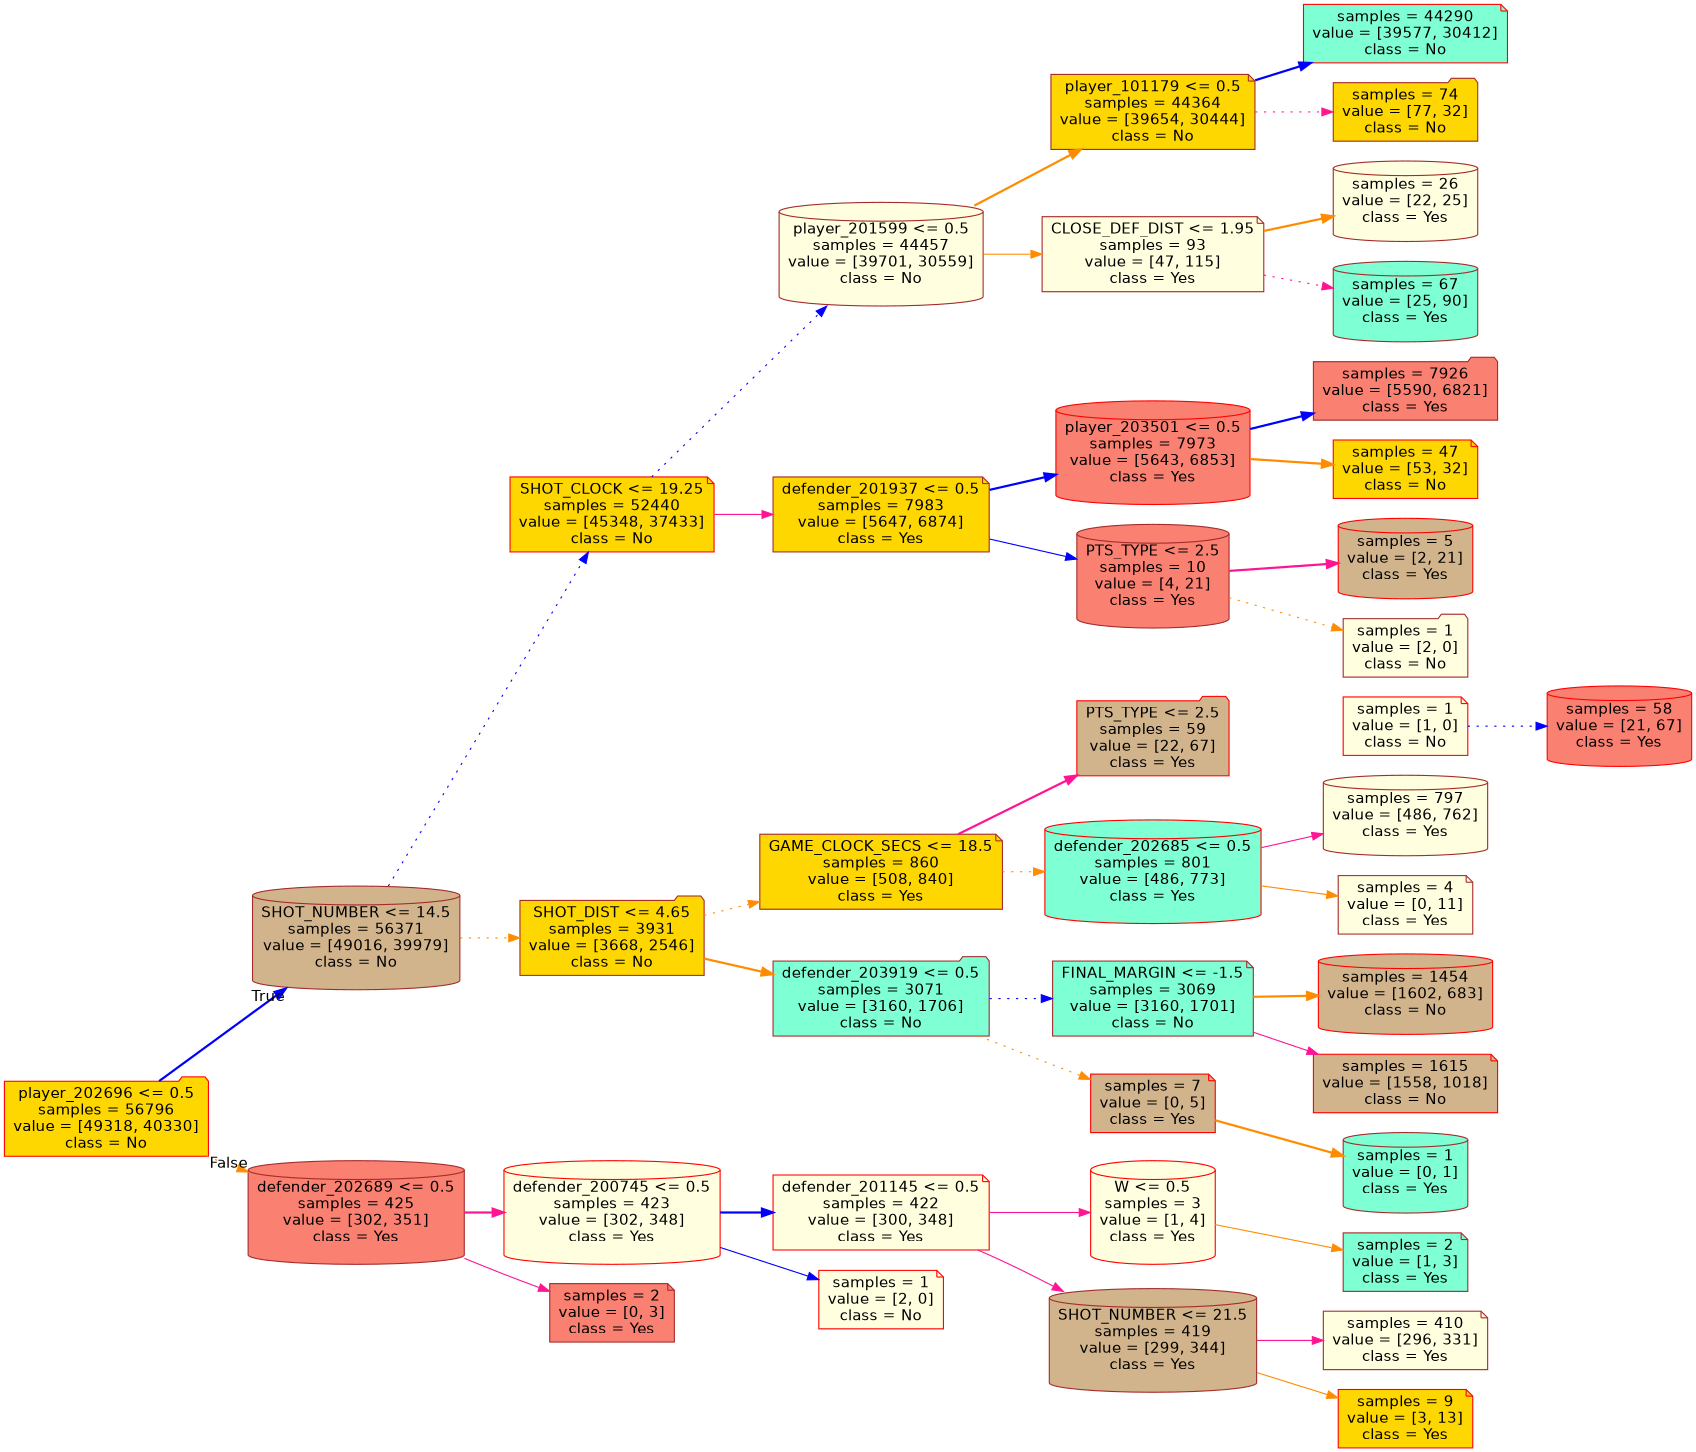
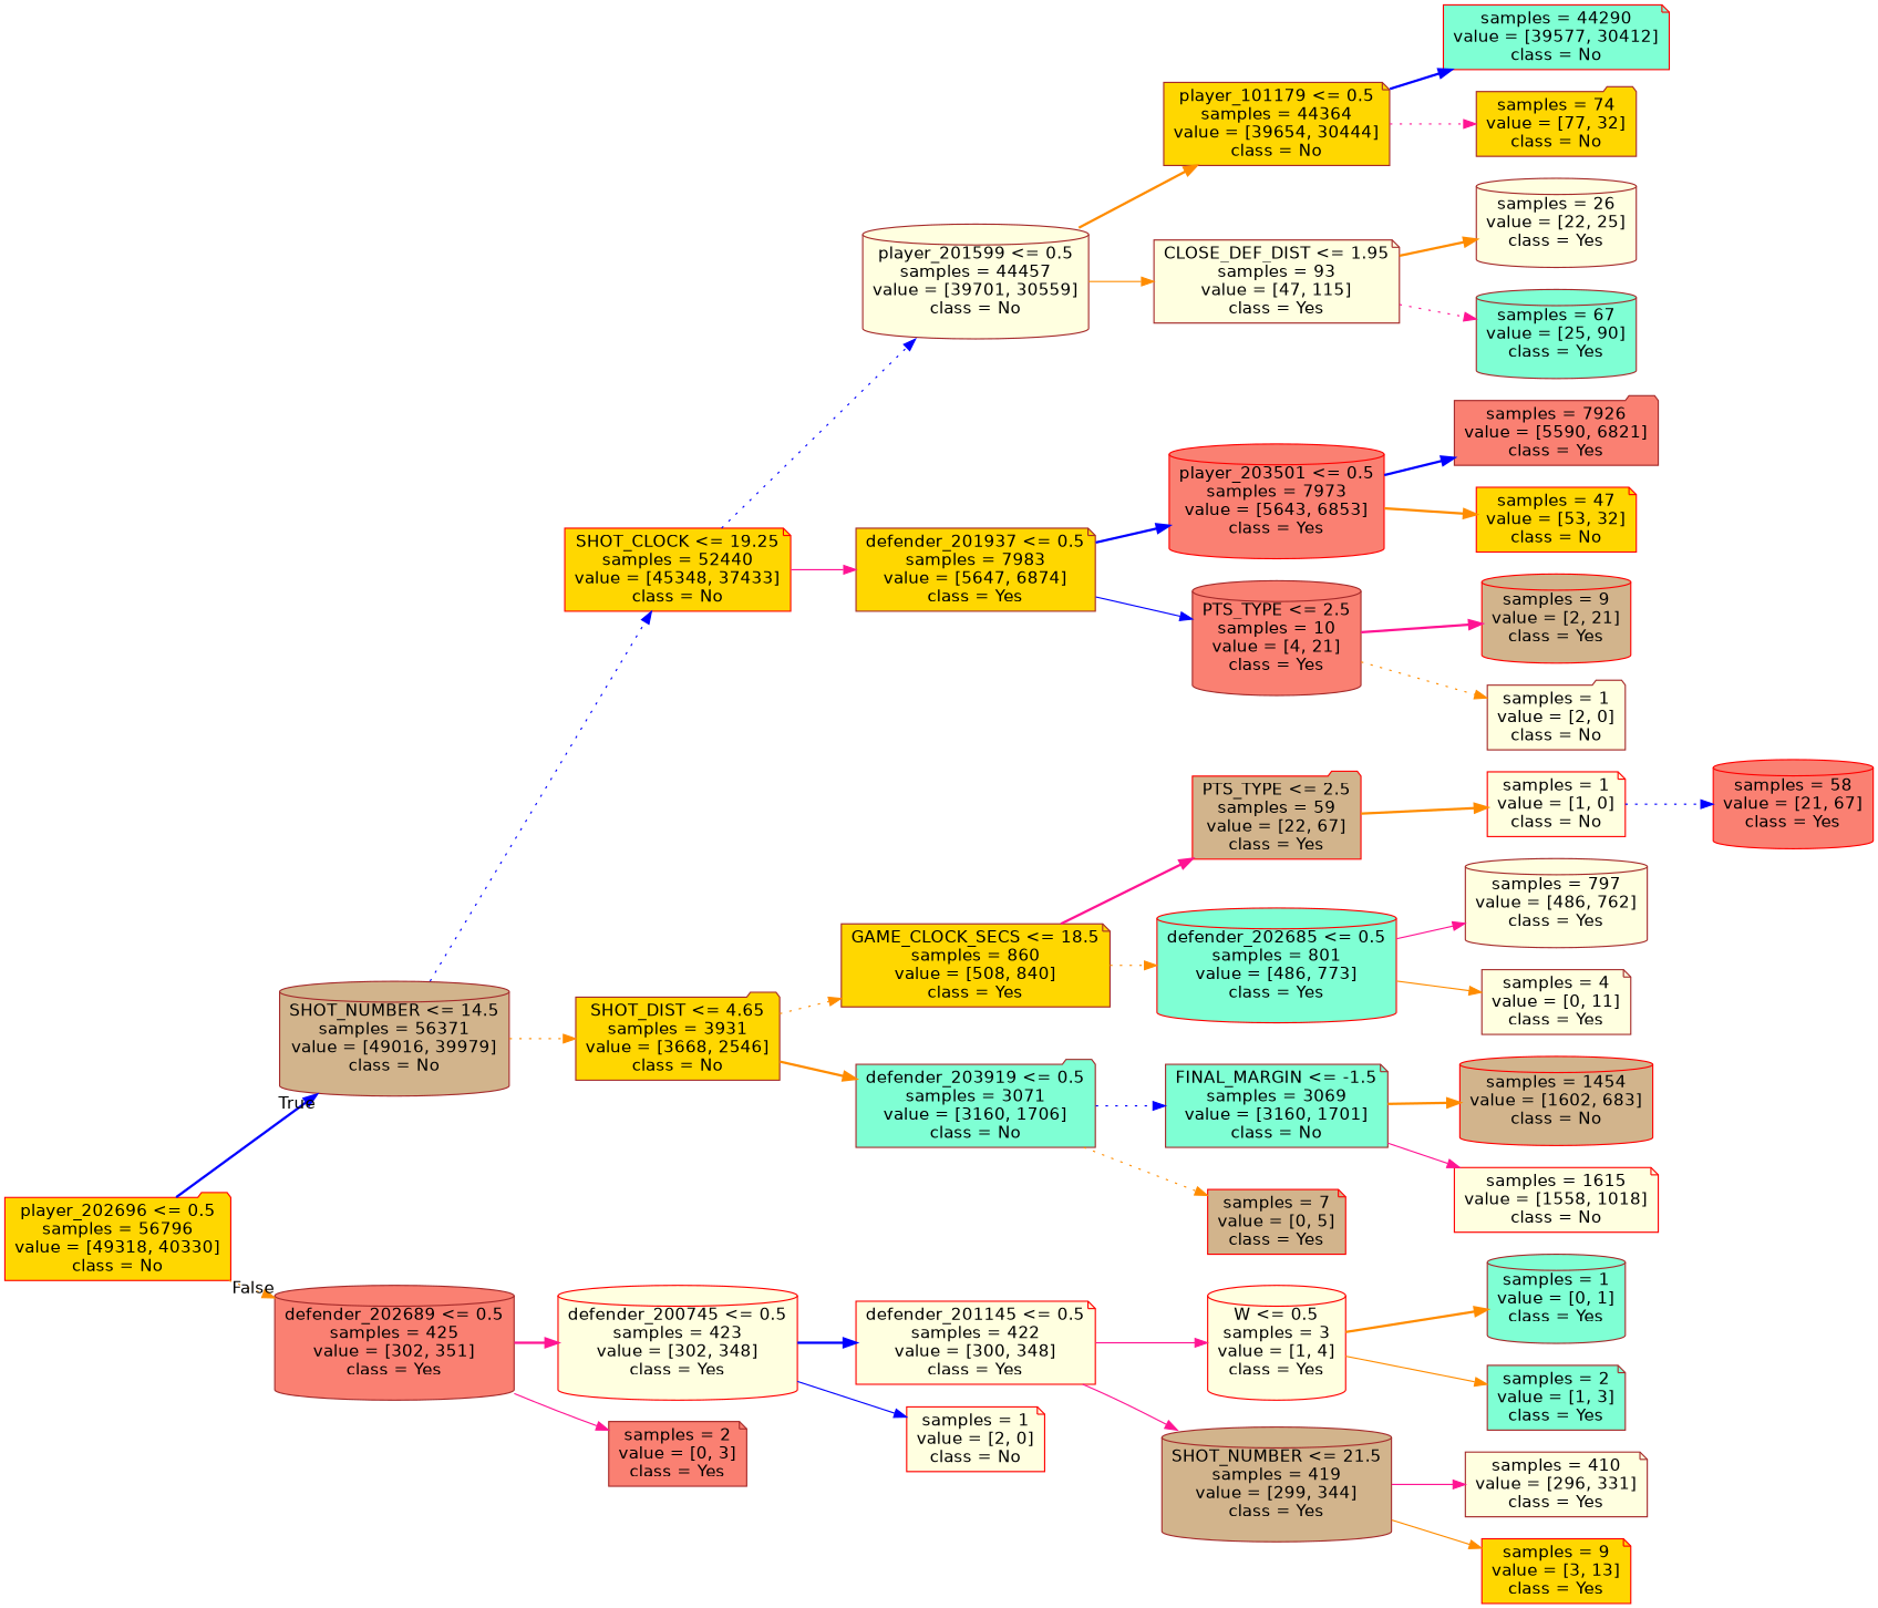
  digraph {
    rankdir=LR
    node [color=brown fillcolor=lightyellow fontname=helvetica shape=note style="filled, rounded"]
    edge [color=darkorange fontname=helvetica style=bold]
    n1 [color=red fillcolor=gold label="player_202696 <= 0.5\nsamples = 56796\nvalue = [49318, 40330]\nclass = No" shape=folder]
    n2 [fillcolor=tan label="SHOT_NUMBER <= 14.5\nsamples = 56371\nvalue = [49016, 39979]\nclass = No" shape=cylinder]
    n3 [fillcolor=salmon label="defender_202689 <= 0.5\nsamples = 425\nvalue = [302, 351]\nclass = Yes" shape=cylinder]
    n4 [color=red fillcolor=gold label="SHOT_CLOCK <= 19.25\nsamples = 52440\nvalue = [45348, 37433]\nclass = No"]
    n5 [fillcolor=gold label="SHOT_DIST <= 4.65\nsamples = 3931\nvalue = [3668, 2546]\nclass = No" shape=folder]
    n6 [color=red label="defender_200745 <= 0.5\nsamples = 423\nvalue = [302, 348]\nclass = Yes" shape=cylinder]
    n7 [fillcolor=salmon label="samples = 2\nvalue = [0, 3]\nclass = Yes"]
    n8 [label="player_201599 <= 0.5\nsamples = 44457\nvalue = [39701, 30559]\nclass = No" shape=cylinder]
    n9 [fillcolor=gold label="defender_201937 <= 0.5\nsamples = 7983\nvalue = [5647, 6874]\nclass = Yes"]
    n10 [fillcolor=gold label="GAME_CLOCK_SECS <= 18.5\nsamples = 860\nvalue = [508, 840]\nclass = Yes"]
    n11 [fillcolor=aquamarine label="defender_203919 <= 0.5\nsamples = 3071\nvalue = [3160, 1706]\nclass = No" shape=folder]
    n12 [fillcolor=gold label="player_101179 <= 0.5\nsamples = 44364\nvalue = [39654, 30444]\nclass = No"]
    n13 [label="CLOSE_DEF_DIST <= 1.95\nsamples = 93\nvalue = [47, 115]\nclass = Yes"]
    n14 [color=red fillcolor=salmon label="player_203501 <= 0.5\nsamples = 7973\nvalue = [5643, 6853]\nclass = Yes" shape=cylinder]
    n15 [fillcolor=salmon label="PTS_TYPE <= 2.5\nsamples = 10\nvalue = [4, 21]\nclass = Yes" shape=cylinder]
    n16 [color=red fillcolor=aquamarine label="samples = 44290\nvalue = [39577, 30412]\nclass = No"]
    n17 [fillcolor=gold label="samples = 74\nvalue = [77, 32]\nclass = No" shape=folder]
    n18 [label="samples = 26\nvalue = [22, 25]\nclass = Yes" shape=cylinder]
    n19 [fillcolor=aquamarine label="samples = 67\nvalue = [25, 90]\nclass = Yes" shape=cylinder]
    n20 [fillcolor=salmon label="samples = 7926\nvalue = [5590, 6821]\nclass = Yes" shape=folder]
    n21 [color=red fillcolor=gold label="samples = 47\nvalue = [53, 32]\nclass = No"]
-   n22 [color=red fillcolor=tan label="samples = 5\nvalue = [2, 21]\nclass = Yes" shape=cylinder]
+   n22 [color=red fillcolor=tan label="samples = 9\nvalue = [2, 21]\nclass = Yes" shape=cylinder]
    n23 [label="samples = 1\nvalue = [2, 0]\nclass = No" shape=folder]
    n24 [color=red fillcolor=tan label="PTS_TYPE <= 2.5\nsamples = 59\nvalue = [22, 67]\nclass = Yes" shape=folder]
    n25 [color=red fillcolor=aquamarine label="defender_202685 <= 0.5\nsamples = 801\nvalue = [486, 773]\nclass = Yes" shape=cylinder]
    n26 [fillcolor=aquamarine label="FINAL_MARGIN <= -1.5\nsamples = 3069\nvalue = [3160, 1701]\nclass = No"]
    n27 [color=red fillcolor=tan label="samples = 7\nvalue = [0, 5]\nclass = Yes"]
    n28 [color=red label="samples = 1\nvalue = [1, 0]\nclass = No"]
    n29 [label="samples = 797\nvalue = [486, 762]\nclass = Yes" shape=cylinder]
    n30 [label="samples = 4\nvalue = [0, 11]\nclass = Yes"]
    n31 [color=red fillcolor=salmon label="samples = 58\nvalue = [21, 67]\nclass = Yes" shape=cylinder]
    n32 [color=red fillcolor=tan label="samples = 1454\nvalue = [1602, 683]\nclass = No" shape=cylinder]
-   n33 [color=red fillcolor=tan label="samples = 1615\nvalue = [1558, 1018]\nclass = No"]
+   n33 [color=red label="samples = 1615\nvalue = [1558, 1018]\nclass = No"]
    n34 [color=red label="defender_201145 <= 0.5\nsamples = 422\nvalue = [300, 348]\nclass = Yes"]
    n35 [color=red label="samples = 1\nvalue = [2, 0]\nclass = No"]
    n36 [fillcolor=tan label="SHOT_NUMBER <= 21.5\nsamples = 419\nvalue = [299, 344]\nclass = Yes" shape=cylinder]
    n37 [color=red label="W <= 0.5\nsamples = 3\nvalue = [1, 4]\nclass = Yes" shape=cylinder]
    n38 [label="samples = 410\nvalue = [296, 331]\nclass = Yes"]
    n39 [color=red fillcolor=gold label="samples = 9\nvalue = [3, 13]\nclass = Yes"]
    n40 [fillcolor=aquamarine label="samples = 2\nvalue = [1, 3]\nclass = Yes"]
    n41 [fillcolor=aquamarine label="samples = 1\nvalue = [0, 1]\nclass = Yes" shape=cylinder]
    n1 -> n2 [color=blue headlabel=True labelangle=45 labeldistance=2.5]
    n1 -> n3 [headlabel=False labelangle=-45 labeldistance=2.5 style=dotted]
    n2 -> n4 [color=blue style=dotted]
    n2 -> n5 [style=dotted]
    n3 -> n6 [color=deeppink]
    n3 -> n7 [color=deeppink style=solid]
    n4 -> n8 [color=blue style=dotted]
    n4 -> n9 [color=deeppink style=solid]
    n5 -> n10 [style=dotted]
    n5 -> n11
    n6 -> n34 [color=blue]
    n6 -> n35 [color=blue style=solid]
    n8 -> n12
    n8 -> n13 [style=solid]
    n9 -> n14 [color=blue]
    n9 -> n15 [color=blue style=solid]
    n10 -> n24 [color=deeppink]
    n10 -> n25 [style=dotted]
    n11 -> n26 [color=blue style=dotted]
    n11 -> n27 [style=dotted]
    n12 -> n16 [color=blue]
    n12 -> n17 [color=deeppink style=dotted]
    n13 -> n18
    n13 -> n19 [color=deeppink style=dotted]
    n14 -> n20 [color=blue]
    n14 -> n21
    n15 -> n22 [color=deeppink]
    n15 -> n23 [style=dotted]
+   n24 -> n28
    n25 -> n29 [color=deeppink style=solid]
    n25 -> n30 [style=solid]
    n26 -> n32
    n26 -> n33 [color=deeppink style=solid]
    n28 -> n31 [color=blue style=dotted]
    n34 -> n36 [color=deeppink style=solid]
    n34 -> n37 [color=deeppink style=solid]
    n36 -> n38 [color=deeppink style=solid]
    n36 -> n39 [style=solid]
    n37 -> n40 [style=solid]
-   n27 -> n41
+   n37 -> n41
  }
